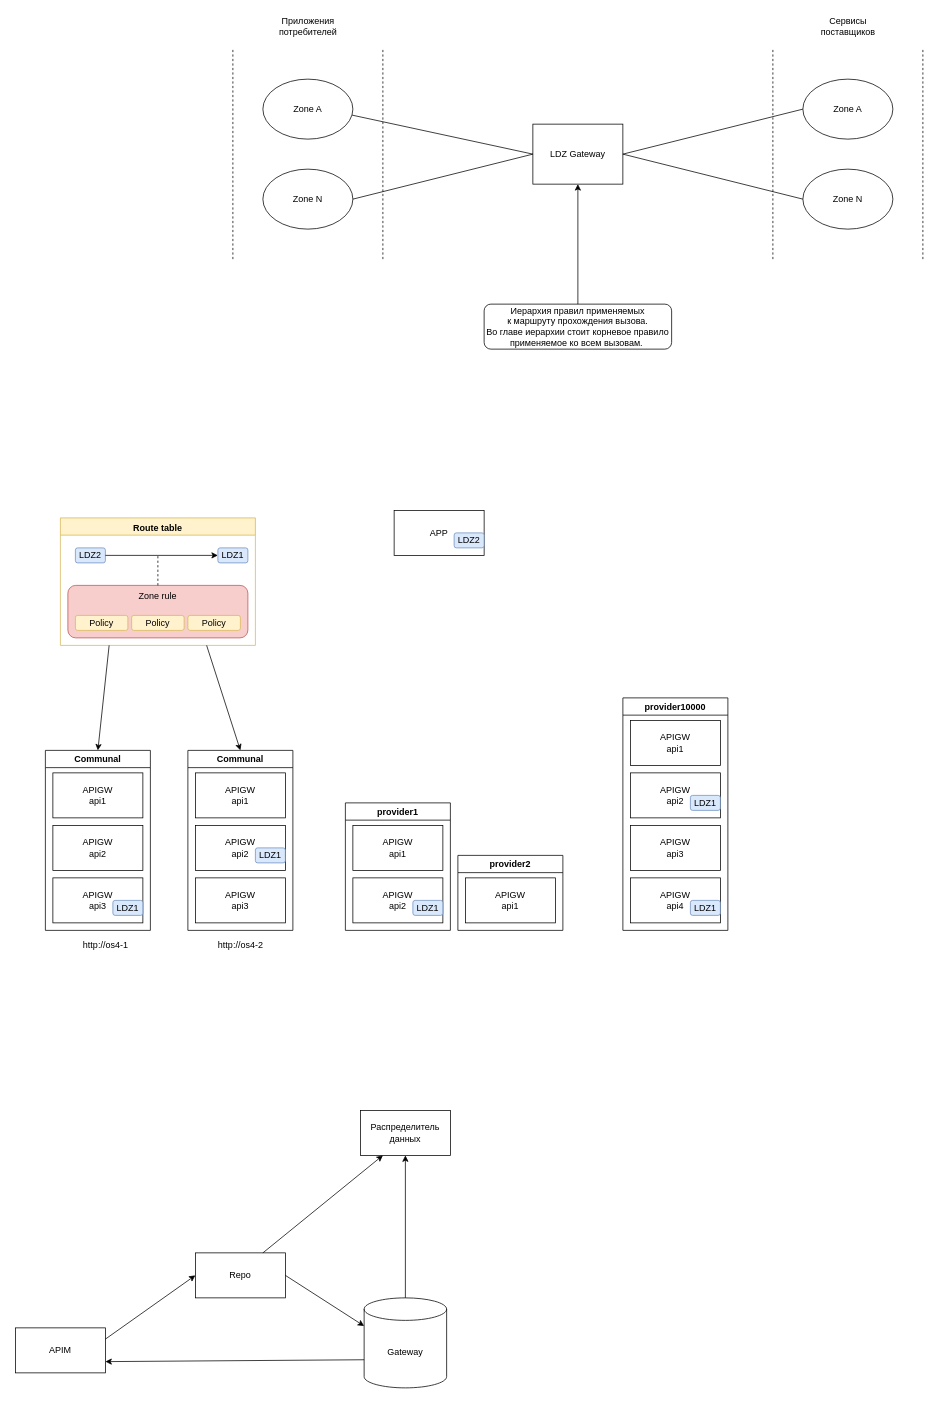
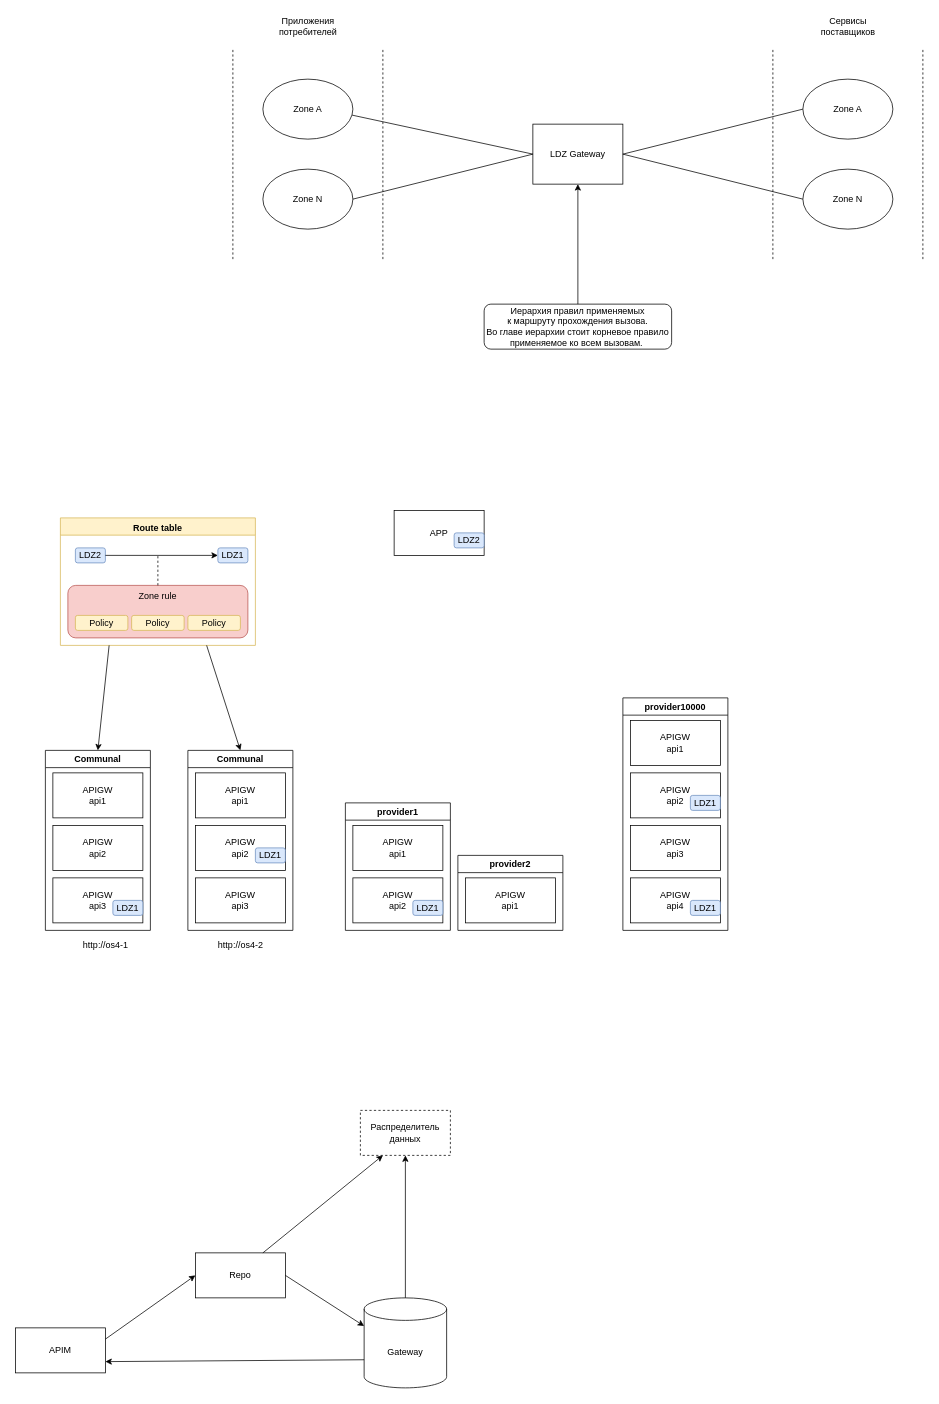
  <mxCell id="0" />
  <mxCell id="1" parent="0" />
  <mxCell id="2" value="LDZ Gateway" style="rounded=0;whiteSpace=wrap;html=1;" parent="1" vertex="1"><mxGeometry x="710" y="165" width="120" height="80" as="geometry" /></mxCell>
  <mxCell id="3" value="Zone A" style="ellipse;whiteSpace=wrap;html=1;" parent="1" vertex="1"><mxGeometry x="350" y="105" width="120" height="80" as="geometry" /></mxCell>
  <mxCell id="4" value="Zone N" style="ellipse;whiteSpace=wrap;html=1;" parent="1" vertex="1"><mxGeometry x="350" y="225" width="120" height="80" as="geometry" /></mxCell>
  <mxCell id="5" value="Zone A" style="ellipse;whiteSpace=wrap;html=1;" parent="1" vertex="1"><mxGeometry x="1070" y="105" width="120" height="80" as="geometry" /></mxCell>
  <mxCell id="6" value="Zone N" style="ellipse;whiteSpace=wrap;html=1;" parent="1" vertex="1"><mxGeometry x="1070" y="225" width="120" height="80" as="geometry" /></mxCell>
  <mxCell id="7" value="" style="endArrow=none;html=1;exitX=0.992;exitY=0.6;exitDx=0;exitDy=0;exitPerimeter=0;entryX=0;entryY=0.5;entryDx=0;entryDy=0;" parent="1" source="3" target="2" edge="1"><mxGeometry width="50" height="50" relative="1" as="geometry"><mxPoint x="790" y="325" as="sourcePoint" /><mxPoint x="840" y="275" as="targetPoint" /></mxGeometry></mxCell>
  <mxCell id="8" value="" style="endArrow=none;html=1;exitX=1;exitY=0.5;exitDx=0;exitDy=0;entryX=0;entryY=0.5;entryDx=0;entryDy=0;" parent="1" source="4" target="2" edge="1"><mxGeometry width="50" height="50" relative="1" as="geometry"><mxPoint x="790" y="325" as="sourcePoint" /><mxPoint x="840" y="275" as="targetPoint" /></mxGeometry></mxCell>
  <mxCell id="9" value="" style="endArrow=none;html=1;entryX=0;entryY=0.5;entryDx=0;entryDy=0;exitX=1;exitY=0.5;exitDx=0;exitDy=0;" parent="1" source="2" target="5" edge="1"><mxGeometry width="50" height="50" relative="1" as="geometry"><mxPoint x="790" y="325" as="sourcePoint" /><mxPoint x="840" y="275" as="targetPoint" /></mxGeometry></mxCell>
  <mxCell id="10" value="" style="endArrow=none;html=1;entryX=0;entryY=0.5;entryDx=0;entryDy=0;exitX=1;exitY=0.5;exitDx=0;exitDy=0;" parent="1" source="2" target="6" edge="1"><mxGeometry width="50" height="50" relative="1" as="geometry"><mxPoint x="790" y="325" as="sourcePoint" /><mxPoint x="840" y="275" as="targetPoint" /></mxGeometry></mxCell>
  <mxCell id="11" value="" style="endArrow=none;dashed=1;html=1;" parent="1" edge="1"><mxGeometry width="50" height="50" relative="1" as="geometry"><mxPoint x="310" y="345" as="sourcePoint" /><mxPoint x="310" y="65" as="targetPoint" /></mxGeometry></mxCell>
  <mxCell id="12" value="" style="endArrow=none;dashed=1;html=1;" parent="1" edge="1"><mxGeometry width="50" height="50" relative="1" as="geometry"><mxPoint x="510" y="345" as="sourcePoint" /><mxPoint x="510" y="65" as="targetPoint" /></mxGeometry></mxCell>
  <mxCell id="13" value="" style="endArrow=none;dashed=1;html=1;" parent="1" edge="1"><mxGeometry width="50" height="50" relative="1" as="geometry"><mxPoint x="1030" y="345" as="sourcePoint" /><mxPoint x="1030" y="65" as="targetPoint" /></mxGeometry></mxCell>
  <mxCell id="14" value="" style="endArrow=none;dashed=1;html=1;" parent="1" edge="1"><mxGeometry width="50" height="50" relative="1" as="geometry"><mxPoint x="1230" y="345" as="sourcePoint" /><mxPoint x="1230" y="65" as="targetPoint" /></mxGeometry></mxCell>
  <mxCell id="15" value="Приложения&lt;br&gt;потребителей" style="text;html=1;align=center;verticalAlign=middle;resizable=0;points=[];autosize=1;strokeColor=none;" parent="1" vertex="1"><mxGeometry x="365" y="20" width="90" height="30" as="geometry" /></mxCell>
  <mxCell id="16" value="Сервисы &lt;br&gt;поставщиков" style="text;html=1;align=center;verticalAlign=middle;resizable=0;points=[];autosize=1;strokeColor=none;" parent="1" vertex="1"><mxGeometry x="1085" y="20" width="90" height="30" as="geometry" /></mxCell>
  <mxCell id="17" value="Иерархия правил применяемых &lt;br&gt;к маршруту прохождения вызова.&lt;br&gt;Во главе иерархии стоит корневое правило применяемое ко всем вызовам.&amp;nbsp;" style="rounded=1;whiteSpace=wrap;html=1;" parent="1" vertex="1"><mxGeometry x="645" y="405" width="250" height="60" as="geometry" /></mxCell>
  <mxCell id="18" value="" style="endArrow=classic;html=1;exitX=0.5;exitY=0;exitDx=0;exitDy=0;entryX=0.5;entryY=1;entryDx=0;entryDy=0;" parent="1" source="17" target="2" edge="1"><mxGeometry width="50" height="50" relative="1" as="geometry"><mxPoint x="790" y="295" as="sourcePoint" /><mxPoint x="840" y="245" as="targetPoint" /></mxGeometry></mxCell>
  <mxCell id="19" value="APIGW&lt;br&gt;api2" style="rounded=0;whiteSpace=wrap;html=1;" vertex="1" parent="1"><mxGeometry x="470" y="1170" width="120" height="60" as="geometry" /></mxCell>
  <mxCell id="20" value="&lt;span&gt;APIGW&lt;/span&gt;&lt;br&gt;&lt;span&gt;api1&lt;/span&gt;" style="rounded=0;whiteSpace=wrap;html=1;" vertex="1" parent="1"><mxGeometry x="620" y="1170" width="120" height="60" as="geometry" /></mxCell>
  <mxCell id="21" value="APIGW&lt;br&gt;api3" style="rounded=0;whiteSpace=wrap;html=1;" vertex="1" parent="1"><mxGeometry x="260" y="1170" width="120" height="60" as="geometry" /></mxCell>
  <mxCell id="22" value="Gateway" style="shape=cylinder3;whiteSpace=wrap;html=1;boundedLbl=1;backgroundOutline=1;size=15;" vertex="1" parent="1"><mxGeometry x="485" y="1730" width="110" height="120" as="geometry" /></mxCell>
  <mxCell id="23" value="Repo" style="rounded=0;whiteSpace=wrap;html=1;" vertex="1" parent="1"><mxGeometry x="260" y="1670" width="120" height="60" as="geometry" /></mxCell>
  <mxCell id="24" value="&lt;span&gt;APIGW&lt;/span&gt;&lt;br&gt;&lt;span&gt;api4&lt;/span&gt;" style="rounded=0;whiteSpace=wrap;html=1;" vertex="1" parent="1"><mxGeometry x="840" y="1170" width="120" height="60" as="geometry" /></mxCell>
  <mxCell id="25" value="APIGW&lt;br&gt;api2" style="rounded=0;whiteSpace=wrap;html=1;" vertex="1" parent="1"><mxGeometry x="260" y="1100" width="120" height="60" as="geometry" /></mxCell>
  <mxCell id="26" value="APIGW&lt;br&gt;api1" style="rounded=0;whiteSpace=wrap;html=1;" vertex="1" parent="1"><mxGeometry x="260" y="1030" width="120" height="60" as="geometry" /></mxCell>
  <mxCell id="27" value="APIGW&lt;br&gt;api1" style="rounded=0;whiteSpace=wrap;html=1;" vertex="1" parent="1"><mxGeometry x="470" y="1100" width="120" height="60" as="geometry" /></mxCell>
  <mxCell id="28" value="&lt;span&gt;APIGW&lt;/span&gt;&lt;br&gt;&lt;span&gt;api3&lt;/span&gt;" style="rounded=0;whiteSpace=wrap;html=1;" vertex="1" parent="1"><mxGeometry x="840" y="1100" width="120" height="60" as="geometry" /></mxCell>
  <mxCell id="29" value="&lt;span&gt;APIGW&lt;/span&gt;&lt;br&gt;&lt;span&gt;api2&lt;/span&gt;" style="rounded=0;whiteSpace=wrap;html=1;" vertex="1" parent="1"><mxGeometry x="840" y="1030" width="120" height="60" as="geometry" /></mxCell>
  <mxCell id="30" value="&lt;span&gt;APIGW&lt;/span&gt;&lt;br&gt;&lt;span&gt;api1&lt;/span&gt;" style="rounded=0;whiteSpace=wrap;html=1;" vertex="1" parent="1"><mxGeometry x="840" y="960" width="120" height="60" as="geometry" /></mxCell>
  <mxCell id="31" value="Communal" style="swimlane;" vertex="1" parent="1"><mxGeometry x="250" y="1000" width="140" height="240" as="geometry" /></mxCell>
  <mxCell id="32" value="provider1" style="swimlane;" vertex="1" parent="1"><mxGeometry x="460" y="1070" width="140" height="170" as="geometry" /></mxCell>
  <mxCell id="33" value="provider2" style="swimlane;" vertex="1" parent="1"><mxGeometry x="610" y="1140" width="140" height="100" as="geometry" /></mxCell>
  <mxCell id="34" value="provider10000" style="swimlane;" vertex="1" parent="1"><mxGeometry x="830" y="930" width="140" height="310" as="geometry" /></mxCell>
  <mxCell id="35" value="APIM" style="rounded=0;whiteSpace=wrap;html=1;" vertex="1" parent="1"><mxGeometry x="20" y="1770" width="120" height="60" as="geometry" /></mxCell>
  <mxCell id="36" value="" style="endArrow=classic;html=1;exitX=1;exitY=0.25;exitDx=0;exitDy=0;" edge="1" parent="1" source="35"><mxGeometry width="50" height="50" relative="1" as="geometry"><mxPoint x="440" y="1550" as="sourcePoint" /><mxPoint x="260" y="1700" as="targetPoint" /></mxGeometry></mxCell>
- <mxCell id="37" value="Распределитель&lt;br&gt;данных" style="rounded=0;whiteSpace=wrap;html=1;" vertex="1" parent="1"><mxGeometry x="480" y="1480" width="120" height="60" as="geometry" /></mxCell>
+ <mxCell id="37" value="Распределитель&lt;br&gt;данных" style="rounded=0;whiteSpace=wrap;html=1;dashed=1;" vertex="1" parent="1"><mxGeometry x="480" y="1480" width="120" height="60" as="geometry" /></mxCell>
  <mxCell id="38" value="" style="endArrow=classic;html=1;exitX=0.75;exitY=0;exitDx=0;exitDy=0;entryX=0.25;entryY=1;entryDx=0;entryDy=0;" edge="1" parent="1" source="23" target="37"><mxGeometry width="50" height="50" relative="1" as="geometry"><mxPoint x="650" y="1520" as="sourcePoint" /><mxPoint x="700" y="1470" as="targetPoint" /></mxGeometry></mxCell>
  <mxCell id="39" value="" style="endArrow=classic;html=1;exitX=1;exitY=0.5;exitDx=0;exitDy=0;entryX=0;entryY=0;entryDx=0;entryDy=37.5;entryPerimeter=0;" edge="1" parent="1" source="23" target="22"><mxGeometry width="50" height="50" relative="1" as="geometry"><mxPoint x="650" y="1520" as="sourcePoint" /><mxPoint x="700" y="1470" as="targetPoint" /></mxGeometry></mxCell>
  <mxCell id="40" value="" style="endArrow=classic;html=1;exitX=0.5;exitY=0;exitDx=0;exitDy=0;exitPerimeter=0;entryX=0.5;entryY=1;entryDx=0;entryDy=0;" edge="1" parent="1" source="22" target="37"><mxGeometry width="50" height="50" relative="1" as="geometry"><mxPoint x="550" y="1470" as="sourcePoint" /><mxPoint x="660" y="1620" as="targetPoint" /></mxGeometry></mxCell>
  <mxCell id="41" value="" style="endArrow=classic;html=1;exitX=0;exitY=0;exitDx=0;exitDy=82.5;exitPerimeter=0;entryX=1;entryY=0.75;entryDx=0;entryDy=0;" edge="1" parent="1" source="22" target="35"><mxGeometry width="50" height="50" relative="1" as="geometry"><mxPoint x="550" y="1620" as="sourcePoint" /><mxPoint x="600" y="1570" as="targetPoint" /></mxGeometry></mxCell>
  <mxCell id="42" value="APIGW&lt;br&gt;api3" style="rounded=0;whiteSpace=wrap;html=1;" vertex="1" parent="1"><mxGeometry x="70" y="1170" width="120" height="60" as="geometry" /></mxCell>
  <mxCell id="43" value="APIGW&lt;br&gt;api2" style="rounded=0;whiteSpace=wrap;html=1;" vertex="1" parent="1"><mxGeometry x="70" y="1100" width="120" height="60" as="geometry" /></mxCell>
  <mxCell id="44" value="APIGW&lt;br&gt;api1" style="rounded=0;whiteSpace=wrap;html=1;" vertex="1" parent="1"><mxGeometry x="70" y="1030" width="120" height="60" as="geometry" /></mxCell>
  <mxCell id="45" value="Communal" style="swimlane;" vertex="1" parent="1"><mxGeometry x="60" y="1000" width="140" height="240" as="geometry" /></mxCell>
  <mxCell id="46" value="http://os4-1" style="text;html=1;align=center;verticalAlign=middle;resizable=0;points=[];autosize=1;strokeColor=none;" vertex="1" parent="1"><mxGeometry x="100" y="1250" width="80" height="20" as="geometry" /></mxCell>
  <mxCell id="47" value="http://os4-2" style="text;html=1;align=center;verticalAlign=middle;resizable=0;points=[];autosize=1;strokeColor=none;" vertex="1" parent="1"><mxGeometry x="280" y="1250" width="80" height="20" as="geometry" /></mxCell>
  <mxCell id="48" value="LDZ1" style="rounded=1;whiteSpace=wrap;html=1;fillColor=#dae8fc;strokeColor=#6c8ebf;" vertex="1" parent="1"><mxGeometry x="920" y="1060" width="40" height="20" as="geometry" /></mxCell>
  <mxCell id="49" value="LDZ1" style="rounded=1;whiteSpace=wrap;html=1;fillColor=#dae8fc;strokeColor=#6c8ebf;" vertex="1" parent="1"><mxGeometry x="920" y="1200" width="40" height="20" as="geometry" /></mxCell>
  <mxCell id="50" value="LDZ1" style="rounded=1;whiteSpace=wrap;html=1;fillColor=#dae8fc;strokeColor=#6c8ebf;" vertex="1" parent="1"><mxGeometry x="550" y="1200" width="40" height="20" as="geometry" /></mxCell>
  <mxCell id="51" value="LDZ1" style="rounded=1;whiteSpace=wrap;html=1;fillColor=#dae8fc;strokeColor=#6c8ebf;" vertex="1" parent="1"><mxGeometry x="340" y="1130" width="40" height="20" as="geometry" /></mxCell>
  <mxCell id="52" value="LDZ1" style="rounded=1;whiteSpace=wrap;html=1;fillColor=#dae8fc;strokeColor=#6c8ebf;" vertex="1" parent="1"><mxGeometry x="150" y="1200" width="40" height="20" as="geometry" /></mxCell>
  <mxCell id="53" value="APP" style="rounded=0;whiteSpace=wrap;html=1;" vertex="1" parent="1"><mxGeometry x="525" y="680" width="120" height="60" as="geometry" /></mxCell>
  <mxCell id="54" value="LDZ2" style="rounded=1;whiteSpace=wrap;html=1;fillColor=#dae8fc;strokeColor=#6c8ebf;" vertex="1" parent="1"><mxGeometry x="605" y="710" width="40" height="20" as="geometry" /></mxCell>
  <mxCell id="55" value="LDZ2" style="rounded=1;whiteSpace=wrap;html=1;fillColor=#dae8fc;strokeColor=#6c8ebf;" vertex="1" parent="1"><mxGeometry x="100" y="730" width="40" height="20" as="geometry" /></mxCell>
  <mxCell id="56" value="LDZ1" style="rounded=1;whiteSpace=wrap;html=1;fillColor=#dae8fc;strokeColor=#6c8ebf;" vertex="1" parent="1"><mxGeometry x="290" y="730" width="40" height="20" as="geometry" /></mxCell>
  <mxCell id="57" value="" style="endArrow=classic;html=1;entryX=0;entryY=0.5;entryDx=0;entryDy=0;exitX=1;exitY=0.5;exitDx=0;exitDy=0;" edge="1" parent="1" source="55" target="56"><mxGeometry width="50" height="50" relative="1" as="geometry"><mxPoint x="100" y="860" as="sourcePoint" /><mxPoint x="150" y="810" as="targetPoint" /></mxGeometry></mxCell>
  <mxCell id="58" value="Zone rule" style="rounded=1;whiteSpace=wrap;html=1;fillColor=#f8cecc;strokeColor=#b85450;verticalAlign=top;" vertex="1" parent="1"><mxGeometry x="90" y="780" width="240" height="70" as="geometry" /></mxCell>
  <mxCell id="59" value="" style="endArrow=none;dashed=1;html=1;exitX=0.5;exitY=0;exitDx=0;exitDy=0;" edge="1" parent="1" source="58"><mxGeometry width="50" height="50" relative="1" as="geometry"><mxPoint x="100" y="850" as="sourcePoint" /><mxPoint x="210" y="740" as="targetPoint" /></mxGeometry></mxCell>
  <mxCell id="60" value="Policy" style="rounded=1;whiteSpace=wrap;html=1;fillColor=#fff2cc;strokeColor=#d6b656;" vertex="1" parent="1"><mxGeometry x="100" y="820" width="70" height="20" as="geometry" /></mxCell>
  <mxCell id="61" value="Policy" style="rounded=1;whiteSpace=wrap;html=1;fillColor=#fff2cc;strokeColor=#d6b656;" vertex="1" parent="1"><mxGeometry x="175" y="820" width="70" height="20" as="geometry" /></mxCell>
  <mxCell id="62" value="Policy" style="rounded=1;whiteSpace=wrap;html=1;fillColor=#fff2cc;strokeColor=#d6b656;" vertex="1" parent="1"><mxGeometry x="250" y="820" width="70" height="20" as="geometry" /></mxCell>
  <mxCell id="63" value="Route table" style="swimlane;verticalAlign=top;fillColor=#fff2cc;strokeColor=#d6b656;" vertex="1" parent="1"><mxGeometry x="80" y="690" width="260" height="170" as="geometry" /></mxCell>
  <mxCell id="64" value="" style="endArrow=classic;html=1;exitX=0.25;exitY=1;exitDx=0;exitDy=0;entryX=0.5;entryY=0;entryDx=0;entryDy=0;" edge="1" parent="1" source="63" target="45"><mxGeometry width="50" height="50" relative="1" as="geometry"><mxPoint x="410" y="970" as="sourcePoint" /><mxPoint x="460" y="920" as="targetPoint" /></mxGeometry></mxCell>
  <mxCell id="65" value="" style="endArrow=classic;html=1;exitX=0.75;exitY=1;exitDx=0;exitDy=0;entryX=0.5;entryY=0;entryDx=0;entryDy=0;" edge="1" parent="1" source="63" target="31"><mxGeometry width="50" height="50" relative="1" as="geometry"><mxPoint x="410" y="970" as="sourcePoint" /><mxPoint x="460" y="920" as="targetPoint" /></mxGeometry></mxCell>
